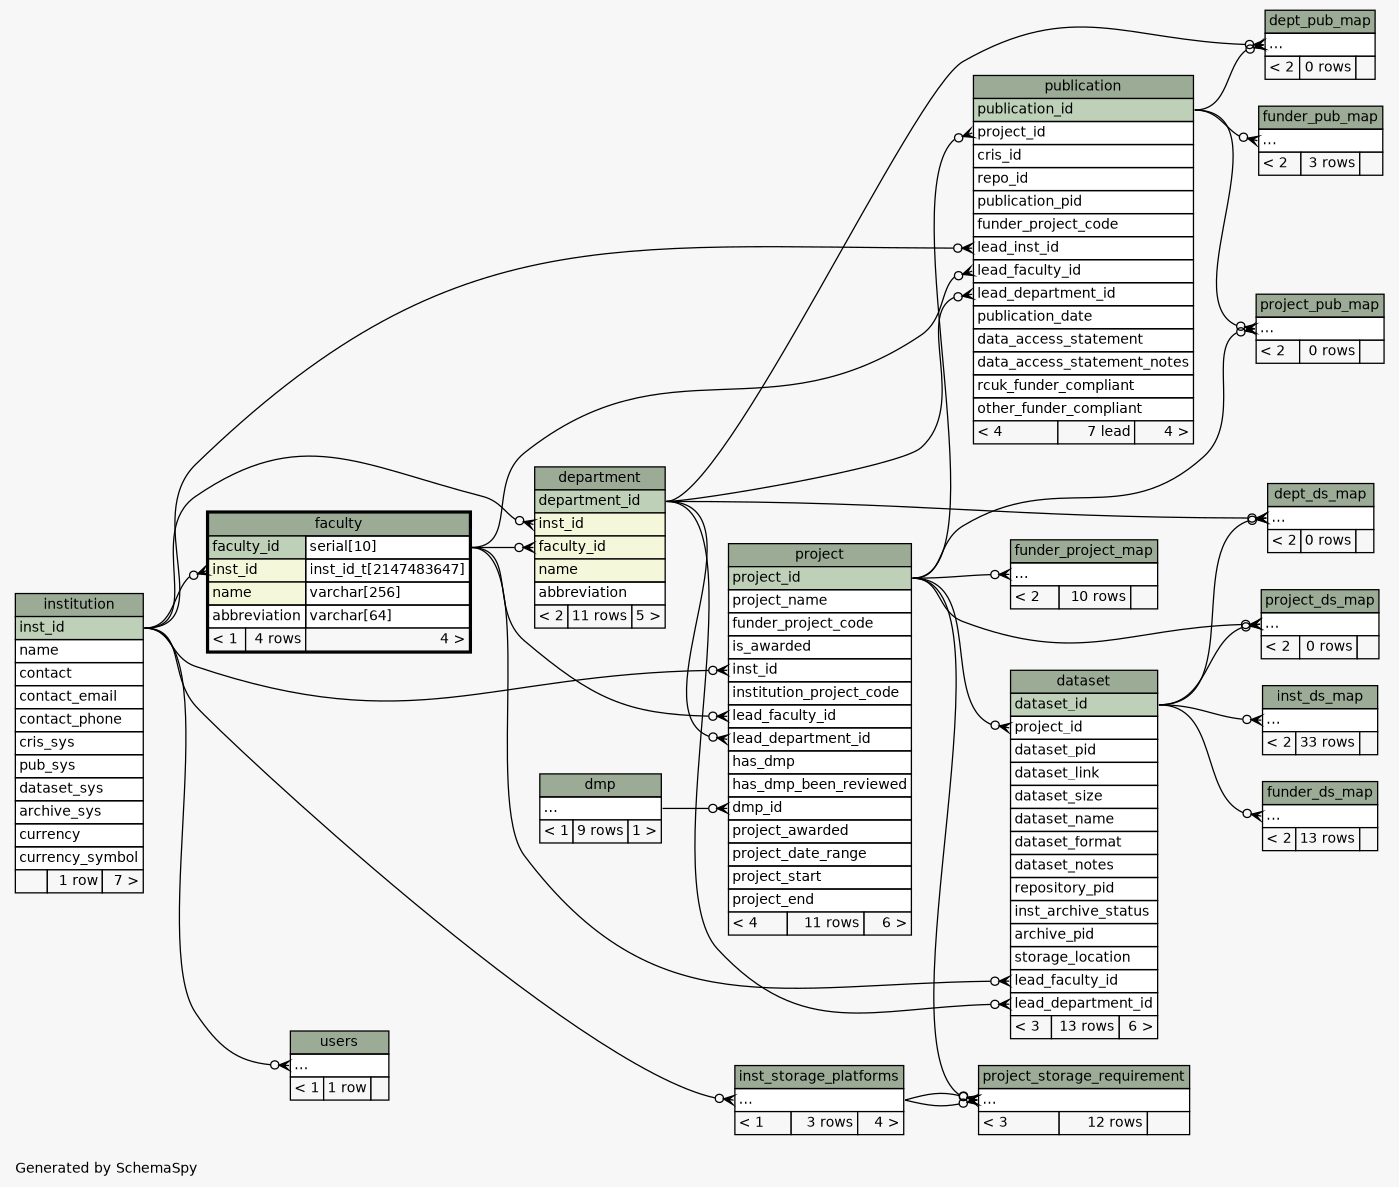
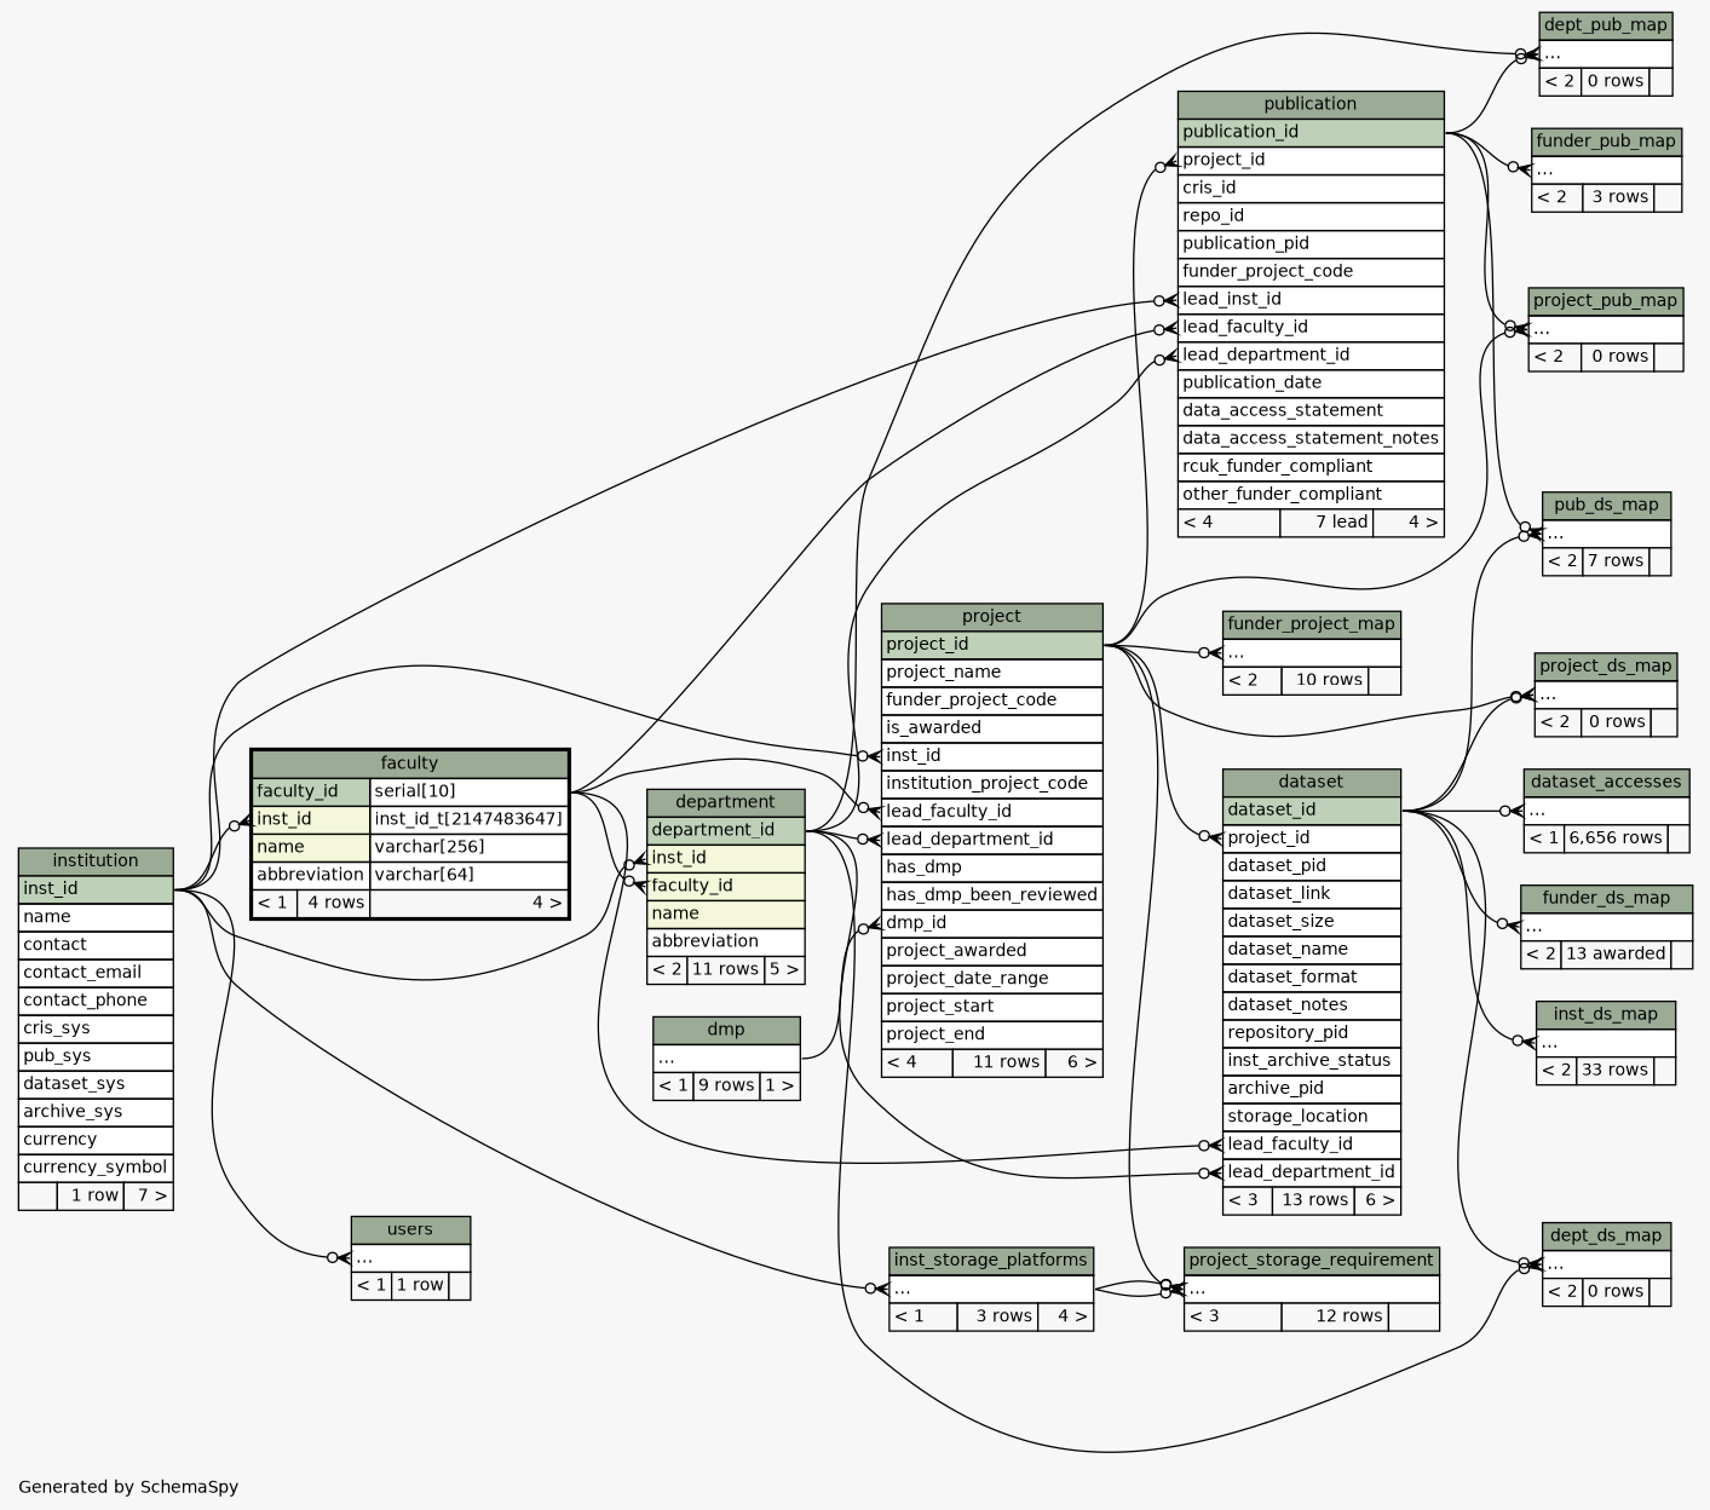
  digraph {
    bgcolor="#f7f7f7"
    fontname=Helvetica
    fontsize=11
    label="\nGenerated by SchemaSpy"
    labeljust=l
    nodesep=0.18
    rankdir=RL
    ranksep=0.46
    node [fontname=Helvetica fontsize=11 shape=plaintext]
    edge [arrowhead=none arrowsize=0.8 arrowtail=crowodot dir=back headport="project_id:e" tailport="elipses:w"]
    n1 [label=<     <TABLE BORDER="0" CELLBORDER="1" CELLSPACING="0" BGCOLOR="#ffffff">       <TR><TD COLSPAN="3" BGCOLOR="#9bab96" ALIGN="CENTER">dataset</TD></TR>       <TR><TD PORT="dataset_id" COLSPAN="3" BGCOLOR="#bed1b8" ALIGN="LEFT">dataset_id</TD></TR>       <TR><TD PORT="project_id" COLSPAN="3" ALIGN="LEFT">project_id</TD></TR>       <TR><TD PORT="dataset_pid" COLSPAN="3" ALIGN="LEFT">dataset_pid</TD></TR>       <TR><TD PORT="dataset_link" COLSPAN="3" ALIGN="LEFT">dataset_link</TD></TR>       <TR><TD PORT="dataset_size" COLSPAN="3" ALIGN="LEFT">dataset_size</TD></TR>       <TR><TD PORT="dataset_name" COLSPAN="3" ALIGN="LEFT">dataset_name</TD></TR>       <TR><TD PORT="dataset_format" COLSPAN="3" ALIGN="LEFT">dataset_format</TD></TR>       <TR><TD PORT="dataset_notes" COLSPAN="3" ALIGN="LEFT">dataset_notes</TD></TR>       <TR><TD PORT="repository_pid" COLSPAN="3" ALIGN="LEFT">repository_pid</TD></TR>       <TR><TD PORT="inst_archive_status" COLSPAN="3" ALIGN="LEFT">inst_archive_status</TD></TR>       <TR><TD PORT="archive_pid" COLSPAN="3" ALIGN="LEFT">archive_pid</TD></TR>       <TR><TD PORT="storage_location" COLSPAN="3" ALIGN="LEFT">storage_location</TD></TR>       <TR><TD PORT="lead_faculty_id" COLSPAN="3" ALIGN="LEFT">lead_faculty_id</TD></TR>       <TR><TD PORT="lead_department_id" COLSPAN="3" ALIGN="LEFT">lead_department_id</TD></TR>       <TR><TD ALIGN="LEFT" BGCOLOR="#f7f7f7">&lt; 3</TD><TD ALIGN="RIGHT" BGCOLOR="#f7f7f7">13 rows</TD><TD ALIGN="RIGHT" BGCOLOR="#f7f7f7">6 &gt;</TD></TR>     </TABLE>>]
    n2 [label=<     <TABLE BORDER="0" CELLBORDER="1" CELLSPACING="0" BGCOLOR="#ffffff">       <TR><TD COLSPAN="3" BGCOLOR="#9bab96" ALIGN="CENTER">department</TD></TR>       <TR><TD PORT="department_id" COLSPAN="3" BGCOLOR="#bed1b8" ALIGN="LEFT">department_id</TD></TR>       <TR><TD PORT="inst_id" COLSPAN="3" BGCOLOR="#f4f7da" ALIGN="LEFT">inst_id</TD></TR>       <TR><TD PORT="faculty_id" COLSPAN="3" BGCOLOR="#f4f7da" ALIGN="LEFT">faculty_id</TD></TR>       <TR><TD PORT="name" COLSPAN="3" BGCOLOR="#f4f7da" ALIGN="LEFT">name</TD></TR>       <TR><TD PORT="abbreviation" COLSPAN="3" ALIGN="LEFT">abbreviation</TD></TR>       <TR><TD ALIGN="LEFT" BGCOLOR="#f7f7f7">&lt; 2</TD><TD ALIGN="RIGHT" BGCOLOR="#f7f7f7">11 rows</TD><TD ALIGN="RIGHT" BGCOLOR="#f7f7f7">5 &gt;</TD></TR>     </TABLE>>]
    n3 [label=<     <TABLE BORDER="2" CELLBORDER="1" CELLSPACING="0" BGCOLOR="#ffffff">       <TR><TD COLSPAN="3" BGCOLOR="#9bab96" ALIGN="CENTER">faculty</TD></TR>       <TR><TD PORT="faculty_id" COLSPAN="2" BGCOLOR="#bed1b8" ALIGN="LEFT">faculty_id</TD><TD PORT="faculty_id.type" ALIGN="LEFT">serial[10]</TD></TR>       <TR><TD PORT="inst_id" COLSPAN="2" BGCOLOR="#f4f7da" ALIGN="LEFT">inst_id</TD><TD PORT="inst_id.type" ALIGN="LEFT">inst_id_t[2147483647]</TD></TR>       <TR><TD PORT="name" COLSPAN="2" BGCOLOR="#f4f7da" ALIGN="LEFT">name</TD><TD PORT="name.type" ALIGN="LEFT">varchar[256]</TD></TR>       <TR><TD PORT="abbreviation" COLSPAN="2" ALIGN="LEFT">abbreviation</TD><TD PORT="abbreviation.type" ALIGN="LEFT">varchar[64]</TD></TR>       <TR><TD ALIGN="LEFT" BGCOLOR="#f7f7f7">&lt; 1</TD><TD ALIGN="RIGHT" BGCOLOR="#f7f7f7">4 rows</TD><TD ALIGN="RIGHT" BGCOLOR="#f7f7f7">4 &gt;</TD></TR>     </TABLE>>]
    n4 [label=<     <TABLE BORDER="0" CELLBORDER="1" CELLSPACING="0" BGCOLOR="#ffffff">       <TR><TD COLSPAN="3" BGCOLOR="#9bab96" ALIGN="CENTER">project</TD></TR>       <TR><TD PORT="project_id" COLSPAN="3" BGCOLOR="#bed1b8" ALIGN="LEFT">project_id</TD></TR>       <TR><TD PORT="project_name" COLSPAN="3" ALIGN="LEFT">project_name</TD></TR>       <TR><TD PORT="funder_project_code" COLSPAN="3" ALIGN="LEFT">funder_project_code</TD></TR>       <TR><TD PORT="is_awarded" COLSPAN="3" ALIGN="LEFT">is_awarded</TD></TR>       <TR><TD PORT="inst_id" COLSPAN="3" ALIGN="LEFT">inst_id</TD></TR>       <TR><TD PORT="institution_project_code" COLSPAN="3" ALIGN="LEFT">institution_project_code</TD></TR>       <TR><TD PORT="lead_faculty_id" COLSPAN="3" ALIGN="LEFT">lead_faculty_id</TD></TR>       <TR><TD PORT="lead_department_id" COLSPAN="3" ALIGN="LEFT">lead_department_id</TD></TR>       <TR><TD PORT="has_dmp" COLSPAN="3" ALIGN="LEFT">has_dmp</TD></TR>       <TR><TD PORT="has_dmp_been_reviewed" COLSPAN="3" ALIGN="LEFT">has_dmp_been_reviewed</TD></TR>       <TR><TD PORT="dmp_id" COLSPAN="3" ALIGN="LEFT">dmp_id</TD></TR>       <TR><TD PORT="project_awarded" COLSPAN="3" ALIGN="LEFT">project_awarded</TD></TR>       <TR><TD PORT="project_date_range" COLSPAN="3" ALIGN="LEFT">project_date_range</TD></TR>       <TR><TD PORT="project_start" COLSPAN="3" ALIGN="LEFT">project_start</TD></TR>       <TR><TD PORT="project_end" COLSPAN="3" ALIGN="LEFT">project_end</TD></TR>       <TR><TD ALIGN="LEFT" BGCOLOR="#f7f7f7">&lt; 4</TD><TD ALIGN="RIGHT" BGCOLOR="#f7f7f7">11 rows</TD><TD ALIGN="RIGHT" BGCOLOR="#f7f7f7">6 &gt;</TD></TR>     </TABLE>>]
    n5 [label=<     <TABLE BORDER="0" CELLBORDER="1" CELLSPACING="0" BGCOLOR="#ffffff">       <TR><TD COLSPAN="3" BGCOLOR="#9bab96" ALIGN="CENTER">institution</TD></TR>       <TR><TD PORT="inst_id" COLSPAN="3" BGCOLOR="#bed1b8" ALIGN="LEFT">inst_id</TD></TR>       <TR><TD PORT="name" COLSPAN="3" ALIGN="LEFT">name</TD></TR>       <TR><TD PORT="contact" COLSPAN="3" ALIGN="LEFT">contact</TD></TR>       <TR><TD PORT="contact_email" COLSPAN="3" ALIGN="LEFT">contact_email</TD></TR>       <TR><TD PORT="contact_phone" COLSPAN="3" ALIGN="LEFT">contact_phone</TD></TR>       <TR><TD PORT="cris_sys" COLSPAN="3" ALIGN="LEFT">cris_sys</TD></TR>       <TR><TD PORT="pub_sys" COLSPAN="3" ALIGN="LEFT">pub_sys</TD></TR>       <TR><TD PORT="dataset_sys" COLSPAN="3" ALIGN="LEFT">dataset_sys</TD></TR>       <TR><TD PORT="archive_sys" COLSPAN="3" ALIGN="LEFT">archive_sys</TD></TR>       <TR><TD PORT="currency" COLSPAN="3" ALIGN="LEFT">currency</TD></TR>       <TR><TD PORT="currency_symbol" COLSPAN="3" ALIGN="LEFT">currency_symbol</TD></TR>       <TR><TD ALIGN="LEFT" BGCOLOR="#f7f7f7">  </TD><TD ALIGN="RIGHT" BGCOLOR="#f7f7f7">1 row</TD><TD ALIGN="RIGHT" BGCOLOR="#f7f7f7">7 &gt;</TD></TR>     </TABLE>>]
    n6 [label=<     <TABLE BORDER="0" CELLBORDER="1" CELLSPACING="0" BGCOLOR="#ffffff">       <TR><TD COLSPAN="3" BGCOLOR="#9bab96" ALIGN="CENTER">dmp</TD></TR>       <TR><TD PORT="elipses" COLSPAN="3" ALIGN="LEFT">...</TD></TR>       <TR><TD ALIGN="LEFT" BGCOLOR="#f7f7f7">&lt; 1</TD><TD ALIGN="RIGHT" BGCOLOR="#f7f7f7">9 rows</TD><TD ALIGN="RIGHT" BGCOLOR="#f7f7f7">1 &gt;</TD></TR>     </TABLE>>]
+   n7 [label=<     <TABLE BORDER="0" CELLBORDER="1" CELLSPACING="0" BGCOLOR="#ffffff">       <TR><TD COLSPAN="3" BGCOLOR="#9bab96" ALIGN="CENTER">dataset_accesses</TD></TR>       <TR><TD PORT="elipses" COLSPAN="3" ALIGN="LEFT">...</TD></TR>       <TR><TD ALIGN="LEFT" BGCOLOR="#f7f7f7">&lt; 1</TD><TD ALIGN="RIGHT" BGCOLOR="#f7f7f7">6,656 rows</TD><TD ALIGN="RIGHT" BGCOLOR="#f7f7f7">  </TD></TR>     </TABLE>>]
    n8 [label=<     <TABLE BORDER="0" CELLBORDER="1" CELLSPACING="0" BGCOLOR="#ffffff">       <TR><TD COLSPAN="3" BGCOLOR="#9bab96" ALIGN="CENTER">dept_ds_map</TD></TR>       <TR><TD PORT="elipses" COLSPAN="3" ALIGN="LEFT">...</TD></TR>       <TR><TD ALIGN="LEFT" BGCOLOR="#f7f7f7">&lt; 2</TD><TD ALIGN="RIGHT" BGCOLOR="#f7f7f7">0 rows</TD><TD ALIGN="RIGHT" BGCOLOR="#f7f7f7">  </TD></TR>     </TABLE>>]
    n9 [label=<     <TABLE BORDER="0" CELLBORDER="1" CELLSPACING="0" BGCOLOR="#ffffff">       <TR><TD COLSPAN="3" BGCOLOR="#9bab96" ALIGN="CENTER">dept_pub_map</TD></TR>       <TR><TD PORT="elipses" COLSPAN="3" ALIGN="LEFT">...</TD></TR>       <TR><TD ALIGN="LEFT" BGCOLOR="#f7f7f7">&lt; 2</TD><TD ALIGN="RIGHT" BGCOLOR="#f7f7f7">0 rows</TD><TD ALIGN="RIGHT" BGCOLOR="#f7f7f7">  </TD></TR>     </TABLE>>]
    n10 [label=<     <TABLE BORDER="0" CELLBORDER="1" CELLSPACING="0" BGCOLOR="#ffffff">       <TR><TD COLSPAN="3" BGCOLOR="#9bab96" ALIGN="CENTER">publication</TD></TR>       <TR><TD PORT="publication_id" COLSPAN="3" BGCOLOR="#bed1b8" ALIGN="LEFT">publication_id</TD></TR>       <TR><TD PORT="project_id" COLSPAN="3" ALIGN="LEFT">project_id</TD></TR>       <TR><TD PORT="cris_id" COLSPAN="3" ALIGN="LEFT">cris_id</TD></TR>       <TR><TD PORT="repo_id" COLSPAN="3" ALIGN="LEFT">repo_id</TD></TR>       <TR><TD PORT="publication_pid" COLSPAN="3" ALIGN="LEFT">publication_pid</TD></TR>       <TR><TD PORT="funder_project_code" COLSPAN="3" ALIGN="LEFT">funder_project_code</TD></TR>       <TR><TD PORT="lead_inst_id" COLSPAN="3" ALIGN="LEFT">lead_inst_id</TD></TR>       <TR><TD PORT="lead_faculty_id" COLSPAN="3" ALIGN="LEFT">lead_faculty_id</TD></TR>       <TR><TD PORT="lead_department_id" COLSPAN="3" ALIGN="LEFT">lead_department_id</TD></TR>       <TR><TD PORT="publication_date" COLSPAN="3" ALIGN="LEFT">publication_date</TD></TR>       <TR><TD PORT="data_access_statement" COLSPAN="3" ALIGN="LEFT">data_access_statement</TD></TR>       <TR><TD PORT="data_access_statement_notes" COLSPAN="3" ALIGN="LEFT">data_access_statement_notes</TD></TR>       <TR><TD PORT="rcuk_funder_compliant" COLSPAN="3" ALIGN="LEFT">rcuk_funder_compliant</TD></TR>       <TR><TD PORT="other_funder_compliant" COLSPAN="3" ALIGN="LEFT">other_funder_compliant</TD></TR>       <TR><TD ALIGN="LEFT" BGCOLOR="#f7f7f7">&lt; 4</TD><TD ALIGN="RIGHT" BGCOLOR="#f7f7f7">7 lead</TD><TD ALIGN="RIGHT" BGCOLOR="#f7f7f7">4 &gt;</TD></TR>     </TABLE>>]
-   n11 [label=<     <TABLE BORDER="0" CELLBORDER="1" CELLSPACING="0" BGCOLOR="#ffffff">       <TR><TD COLSPAN="3" BGCOLOR="#9bab96" ALIGN="CENTER">funder_ds_map</TD></TR>       <TR><TD PORT="elipses" COLSPAN="3" ALIGN="LEFT">...</TD></TR>       <TR><TD ALIGN="LEFT" BGCOLOR="#f7f7f7">&lt; 2</TD><TD ALIGN="RIGHT" BGCOLOR="#f7f7f7">13 rows</TD><TD ALIGN="RIGHT" BGCOLOR="#f7f7f7">  </TD></TR>     </TABLE>>]
+   n11 [label=<     <TABLE BORDER="0" CELLBORDER="1" CELLSPACING="0" BGCOLOR="#ffffff">       <TR><TD COLSPAN="3" BGCOLOR="#9bab96" ALIGN="CENTER">funder_ds_map</TD></TR>       <TR><TD PORT="elipses" COLSPAN="3" ALIGN="LEFT">...</TD></TR>       <TR><TD ALIGN="LEFT" BGCOLOR="#f7f7f7">&lt; 2</TD><TD ALIGN="RIGHT" BGCOLOR="#f7f7f7">13 awarded</TD><TD ALIGN="RIGHT" BGCOLOR="#f7f7f7">  </TD></TR>     </TABLE>>]
    n12 [label=<     <TABLE BORDER="0" CELLBORDER="1" CELLSPACING="0" BGCOLOR="#ffffff">       <TR><TD COLSPAN="3" BGCOLOR="#9bab96" ALIGN="CENTER">funder_project_map</TD></TR>       <TR><TD PORT="elipses" COLSPAN="3" ALIGN="LEFT">...</TD></TR>       <TR><TD ALIGN="LEFT" BGCOLOR="#f7f7f7">&lt; 2</TD><TD ALIGN="RIGHT" BGCOLOR="#f7f7f7">10 rows</TD><TD ALIGN="RIGHT" BGCOLOR="#f7f7f7">  </TD></TR>     </TABLE>>]
    n13 [label=<     <TABLE BORDER="0" CELLBORDER="1" CELLSPACING="0" BGCOLOR="#ffffff">       <TR><TD COLSPAN="3" BGCOLOR="#9bab96" ALIGN="CENTER">funder_pub_map</TD></TR>       <TR><TD PORT="elipses" COLSPAN="3" ALIGN="LEFT">...</TD></TR>       <TR><TD ALIGN="LEFT" BGCOLOR="#f7f7f7">&lt; 2</TD><TD ALIGN="RIGHT" BGCOLOR="#f7f7f7">3 rows</TD><TD ALIGN="RIGHT" BGCOLOR="#f7f7f7">  </TD></TR>     </TABLE>>]
    n14 [label=<     <TABLE BORDER="0" CELLBORDER="1" CELLSPACING="0" BGCOLOR="#ffffff">       <TR><TD COLSPAN="3" BGCOLOR="#9bab96" ALIGN="CENTER">inst_ds_map</TD></TR>       <TR><TD PORT="elipses" COLSPAN="3" ALIGN="LEFT">...</TD></TR>       <TR><TD ALIGN="LEFT" BGCOLOR="#f7f7f7">&lt; 2</TD><TD ALIGN="RIGHT" BGCOLOR="#f7f7f7">33 rows</TD><TD ALIGN="RIGHT" BGCOLOR="#f7f7f7">  </TD></TR>     </TABLE>>]
    n15 [label=<     <TABLE BORDER="0" CELLBORDER="1" CELLSPACING="0" BGCOLOR="#ffffff">       <TR><TD COLSPAN="3" BGCOLOR="#9bab96" ALIGN="CENTER">inst_storage_platforms</TD></TR>       <TR><TD PORT="elipses" COLSPAN="3" ALIGN="LEFT">...</TD></TR>       <TR><TD ALIGN="LEFT" BGCOLOR="#f7f7f7">&lt; 1</TD><TD ALIGN="RIGHT" BGCOLOR="#f7f7f7">3 rows</TD><TD ALIGN="RIGHT" BGCOLOR="#f7f7f7">4 &gt;</TD></TR>     </TABLE>>]
    n16 [label=<     <TABLE BORDER="0" CELLBORDER="1" CELLSPACING="0" BGCOLOR="#ffffff">       <TR><TD COLSPAN="3" BGCOLOR="#9bab96" ALIGN="CENTER">project_ds_map</TD></TR>       <TR><TD PORT="elipses" COLSPAN="3" ALIGN="LEFT">...</TD></TR>       <TR><TD ALIGN="LEFT" BGCOLOR="#f7f7f7">&lt; 2</TD><TD ALIGN="RIGHT" BGCOLOR="#f7f7f7">0 rows</TD><TD ALIGN="RIGHT" BGCOLOR="#f7f7f7">  </TD></TR>     </TABLE>>]
    n17 [label=<     <TABLE BORDER="0" CELLBORDER="1" CELLSPACING="0" BGCOLOR="#ffffff">       <TR><TD COLSPAN="3" BGCOLOR="#9bab96" ALIGN="CENTER">project_pub_map</TD></TR>       <TR><TD PORT="elipses" COLSPAN="3" ALIGN="LEFT">...</TD></TR>       <TR><TD ALIGN="LEFT" BGCOLOR="#f7f7f7">&lt; 2</TD><TD ALIGN="RIGHT" BGCOLOR="#f7f7f7">0 rows</TD><TD ALIGN="RIGHT" BGCOLOR="#f7f7f7">  </TD></TR>     </TABLE>>]
    n18 [label=<     <TABLE BORDER="0" CELLBORDER="1" CELLSPACING="0" BGCOLOR="#ffffff">       <TR><TD COLSPAN="3" BGCOLOR="#9bab96" ALIGN="CENTER">project_storage_requirement</TD></TR>       <TR><TD PORT="elipses" COLSPAN="3" ALIGN="LEFT">...</TD></TR>       <TR><TD ALIGN="LEFT" BGCOLOR="#f7f7f7">&lt; 3</TD><TD ALIGN="RIGHT" BGCOLOR="#f7f7f7">12 rows</TD><TD ALIGN="RIGHT" BGCOLOR="#f7f7f7">  </TD></TR>     </TABLE>>]
+   n19 [label=<     <TABLE BORDER="0" CELLBORDER="1" CELLSPACING="0" BGCOLOR="#ffffff">       <TR><TD COLSPAN="3" BGCOLOR="#9bab96" ALIGN="CENTER">pub_ds_map</TD></TR>       <TR><TD PORT="elipses" COLSPAN="3" ALIGN="LEFT">...</TD></TR>       <TR><TD ALIGN="LEFT" BGCOLOR="#f7f7f7">&lt; 2</TD><TD ALIGN="RIGHT" BGCOLOR="#f7f7f7">7 rows</TD><TD ALIGN="RIGHT" BGCOLOR="#f7f7f7">  </TD></TR>     </TABLE>>]
    n20 [label=<     <TABLE BORDER="0" CELLBORDER="1" CELLSPACING="0" BGCOLOR="#ffffff">       <TR><TD COLSPAN="3" BGCOLOR="#9bab96" ALIGN="CENTER">users</TD></TR>       <TR><TD PORT="elipses" COLSPAN="3" ALIGN="LEFT">...</TD></TR>       <TR><TD ALIGN="LEFT" BGCOLOR="#f7f7f7">&lt; 1</TD><TD ALIGN="RIGHT" BGCOLOR="#f7f7f7">1 row</TD><TD ALIGN="RIGHT" BGCOLOR="#f7f7f7">  </TD></TR>     </TABLE>>]
    n1 -> n2 [headport="department_id:e" tailport="lead_department_id:w"]
    n1 -> n3 [headport="faculty_id.type:e" tailport="lead_faculty_id:w"]
    n1 -> n4 [tailport="project_id:w"]
    n2 -> n3 [headport="faculty_id.type:e" tailport="faculty_id:w"]
    n2 -> n5 [headport="inst_id:e" tailport="inst_id:w"]
    n3 -> n5 [headport="inst_id:e" tailport="inst_id:w"]
    n4 -> n2 [headport="department_id:e" tailport="lead_department_id:w"]
    n4 -> n3 [headport="faculty_id.type:e" tailport="lead_faculty_id:w"]
    n4 -> n5 [headport="inst_id:e" tailport="inst_id:w"]
    n4 -> n6 [headport="elipses:e" tailport="dmp_id:w"]
+   n7 -> n1 [headport="dataset_id:e"]
    n8 -> n1 [headport="dataset_id:e"]
    n8 -> n2 [headport="department_id:e"]
    n9 -> n2 [headport="department_id:e"]
    n9 -> n10 [headport="publication_id:e"]
    n10 -> n2 [headport="department_id:e" tailport="lead_department_id:w"]
    n10 -> n3 [headport="faculty_id.type:e" tailport="lead_faculty_id:w"]
    n10 -> n4 [tailport="project_id:w"]
    n10 -> n5 [headport="inst_id:e" tailport="lead_inst_id:w"]
    n11 -> n1 [headport="dataset_id:e"]
    n12 -> n4
    n13 -> n10 [headport="publication_id:e"]
    n14 -> n1 [headport="dataset_id:e"]
    n15 -> n5 [headport="inst_id:e"]
    n16 -> n1 [headport="dataset_id:e"]
    n16 -> n4
    n17 -> n4
    n17 -> n10 [headport="publication_id:e"]
    n18 -> n4
    n18 -> n15 [headport="elipses:e"]
    n18 -> n15 [headport="elipses:e"]
+   n19 -> n1 [headport="dataset_id:e"]
+   n19 -> n10 [headport="publication_id:e"]
    n20 -> n5 [headport="inst_id:e"]
  }
